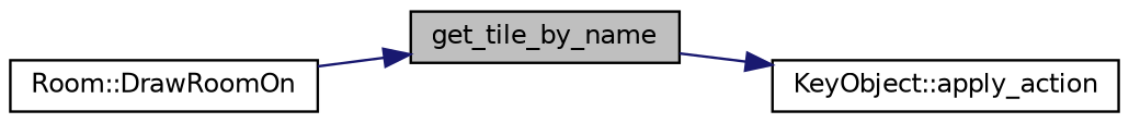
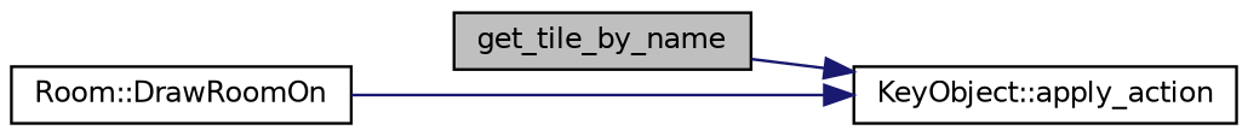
  digraph {
    rankdir=RL
    node [color=black fillcolor=white fontname=Helvetica fontsize=10 shape=record style=filled]
    edge [color=midnightblue dir=back fontname=Helvetica fontsize=10 labelfontname=Helvetica labelfontsize=10 style=solid]
    n1 [fillcolor=grey75 fontcolor=black height=0.2 label=get_tile_by_name width=0.4]
    n2 [height=0.2 label="Room::DrawRoomOn" width=0.4]
    n3 [height=0.2 label="KeyObject::apply_action" width=0.4]
-   n1 -> n2
+   n3 -> n2
    n3 -> n1
  }
